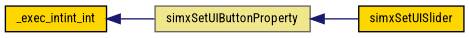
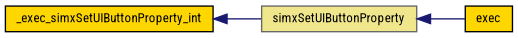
  digraph {
    fontname="Roboto Condensed"
    rankdir=LR
    node [color=black fillcolor=gold fontname="Roboto Condensed" fontsize=10 shape=record style=filled]
    edge [color=midnightblue dir=back fontname="Roboto Condensed" fontsize=10 labelfontname=Helvetica labelfontsize=10 style=solid]
-   n1 [fontcolor=black height=0.2 label=_exec_intint_int width=0.4]
+   n1 [fontcolor=black height=0.2 label=_exec_simxSetUIButtonProperty_int width=0.4]
    n2 [color=gray40 fillcolor=khaki height=0.2 label=simxSetUIButtonProperty width=0.4]
-   n3 [height=0.2 label=simxSetUISlider width=0.4]
+   n3 [height=0.2 label=exec width=0.4]
    n1 -> n2
    n2 -> n3
  }
